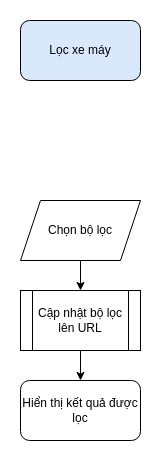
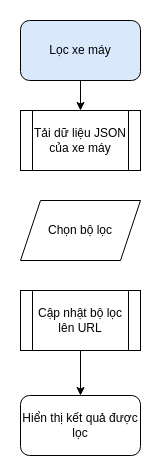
  <mxCell id="0" />
  <mxCell id="1" parent="0" />
+ <mxCell id="2" style="edgeStyle=orthogonalEdgeStyle;rounded=0;orthogonalLoop=1;jettySize=auto;html=1;exitX=0.5;exitY=1;exitDx=0;exitDy=0;entryX=0.5;entryY=0;entryDx=0;entryDy=0;" edge="1" parent="1" source="3" target="5"><mxGeometry relative="1" as="geometry" /></mxCell>
  <mxCell id="3" value="Lọc xe máy" style="rounded=1;whiteSpace=wrap;html=1;fillColor=#dae8fc;" vertex="1" parent="1"><mxGeometry x="20" y="20" width="120" height="60" as="geometry" /></mxCell>
- <mxCell id="4" value="Hiển thị kết quả được lọc" style="rounded=1;whiteSpace=wrap;html=1;" vertex="1" parent="1"><mxGeometry x="20" y="380" width="120" height="60" as="geometry" /></mxCell>
- <mxCell id="6" style="edgeStyle=orthogonalEdgeStyle;rounded=0;orthogonalLoop=1;jettySize=auto;html=1;exitX=0.5;exitY=1;exitDx=0;exitDy=0;entryX=0.5;entryY=0;entryDx=0;entryDy=0;" edge="1" parent="1" source="7" target="9"><mxGeometry relative="1" as="geometry" /></mxCell>
+ <mxCell id="4" value="Hiển thị kết quả được lọc" style="rounded=1;whiteSpace=wrap;html=1;" vertex="1" parent="1"><mxGeometry x="20" y="395" width="120" height="60" as="geometry" /></mxCell>
+ <mxCell id="5" value="Tải dữ liệu JSON của xe máy" style="shape=process;whiteSpace=wrap;html=1;backgroundOutline=1;" vertex="1" parent="1"><mxGeometry x="20" y="110" width="120" height="60" as="geometry" /></mxCell>
  <mxCell id="7" value="Chọn bộ lọc" style="shape=parallelogram;perimeter=parallelogramPerimeter;whiteSpace=wrap;html=1;fixedSize=1;" vertex="1" parent="1"><mxGeometry x="20" y="200" width="120" height="60" as="geometry" /></mxCell>
  <mxCell id="8" style="edgeStyle=orthogonalEdgeStyle;rounded=0;orthogonalLoop=1;jettySize=auto;html=1;exitX=0.5;exitY=1;exitDx=0;exitDy=0;entryX=0.5;entryY=0;entryDx=0;entryDy=0;" edge="1" parent="1" source="9" target="4"><mxGeometry relative="1" as="geometry" /></mxCell>
  <mxCell id="9" value="Cập nhật bộ lọc lên URL" style="shape=process;whiteSpace=wrap;html=1;backgroundOutline=1;" vertex="1" parent="1"><mxGeometry x="20" y="290" width="120" height="60" as="geometry" /></mxCell>
